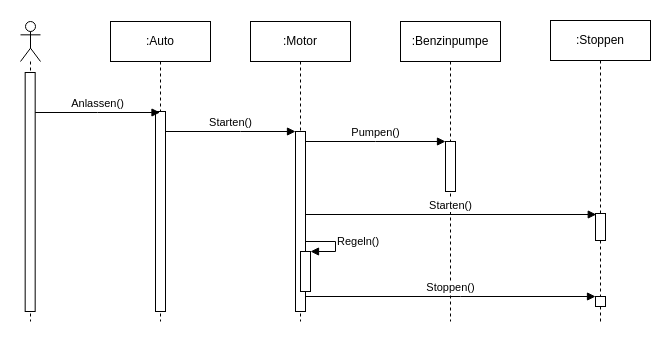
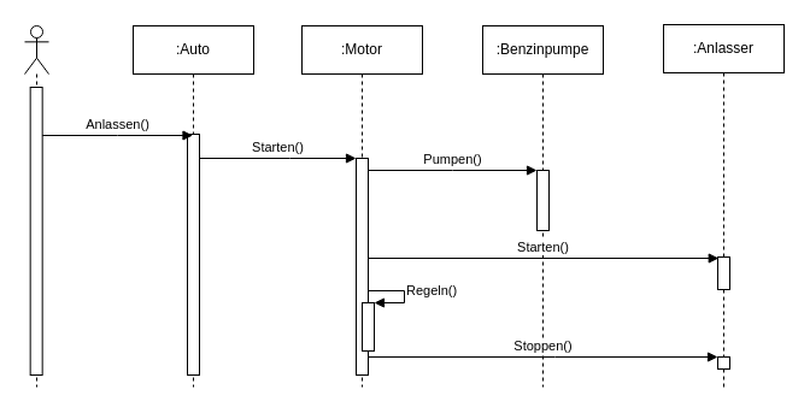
  <mxCell id="0" />
  <mxCell id="1" parent="0" />
  <mxCell id="2" value="" style="shape=umlLifeline;perimeter=lifelinePerimeter;whiteSpace=wrap;html=1;container=1;dropTarget=0;collapsible=0;recursiveResize=0;outlineConnect=0;portConstraint=eastwest;newEdgeStyle={&quot;edgeStyle&quot;:&quot;elbowEdgeStyle&quot;,&quot;elbow&quot;:&quot;vertical&quot;,&quot;curved&quot;:0,&quot;rounded&quot;:0};participant=umlActor;" vertex="1" parent="1"><mxGeometry x="20" y="21" width="20" height="300" as="geometry" /></mxCell>
  <mxCell id="3" value="" style="html=1;points=[];perimeter=orthogonalPerimeter;outlineConnect=0;targetShapes=umlLifeline;portConstraint=eastwest;newEdgeStyle={&quot;edgeStyle&quot;:&quot;elbowEdgeStyle&quot;,&quot;elbow&quot;:&quot;vertical&quot;,&quot;curved&quot;:0,&quot;rounded&quot;:0};" vertex="1" parent="2"><mxGeometry x="4.67" y="51" width="10" height="239" as="geometry" /></mxCell>
  <mxCell id="4" value=":Motor" style="shape=umlLifeline;perimeter=lifelinePerimeter;whiteSpace=wrap;html=1;container=1;dropTarget=0;collapsible=0;recursiveResize=0;outlineConnect=0;portConstraint=eastwest;newEdgeStyle={&quot;edgeStyle&quot;:&quot;elbowEdgeStyle&quot;,&quot;elbow&quot;:&quot;vertical&quot;,&quot;curved&quot;:0,&quot;rounded&quot;:0};" vertex="1" parent="1"><mxGeometry x="250" y="21" width="100" height="300" as="geometry" /></mxCell>
  <mxCell id="5" value="" style="html=1;points=[];perimeter=orthogonalPerimeter;outlineConnect=0;targetShapes=umlLifeline;portConstraint=eastwest;newEdgeStyle={&quot;edgeStyle&quot;:&quot;elbowEdgeStyle&quot;,&quot;elbow&quot;:&quot;vertical&quot;,&quot;curved&quot;:0,&quot;rounded&quot;:0};" vertex="1" parent="4"><mxGeometry x="45" y="110" width="10" height="180" as="geometry" /></mxCell>
  <mxCell id="6" value="" style="html=1;points=[];perimeter=orthogonalPerimeter;outlineConnect=0;targetShapes=umlLifeline;portConstraint=eastwest;newEdgeStyle={&quot;edgeStyle&quot;:&quot;elbowEdgeStyle&quot;,&quot;elbow&quot;:&quot;vertical&quot;,&quot;curved&quot;:0,&quot;rounded&quot;:0};" vertex="1" parent="4"><mxGeometry x="50" y="230" width="10" height="40" as="geometry" /></mxCell>
  <mxCell id="7" value="Regeln()" style="html=1;align=left;spacingLeft=2;endArrow=block;rounded=0;edgeStyle=orthogonalEdgeStyle;curved=0;rounded=0;" edge="1" target="6" parent="4"><mxGeometry relative="1" as="geometry"><mxPoint x="55" y="210" as="sourcePoint" /><Array as="points"><mxPoint x="55" y="220" /><mxPoint x="85" y="220" /><mxPoint x="85" y="230" /></Array></mxGeometry></mxCell>
  <mxCell id="8" value=":Benzinpumpe" style="shape=umlLifeline;perimeter=lifelinePerimeter;whiteSpace=wrap;html=1;container=1;dropTarget=0;collapsible=0;recursiveResize=0;outlineConnect=0;portConstraint=eastwest;newEdgeStyle={&quot;edgeStyle&quot;:&quot;elbowEdgeStyle&quot;,&quot;elbow&quot;:&quot;vertical&quot;,&quot;curved&quot;:0,&quot;rounded&quot;:0};size=40;" vertex="1" parent="1"><mxGeometry x="400" y="21" width="100" height="300" as="geometry" /></mxCell>
- <mxCell id="9" value=":Stoppen" style="shape=umlLifeline;perimeter=lifelinePerimeter;whiteSpace=wrap;html=1;container=1;dropTarget=0;collapsible=0;recursiveResize=0;outlineConnect=0;portConstraint=eastwest;newEdgeStyle={&quot;edgeStyle&quot;:&quot;elbowEdgeStyle&quot;,&quot;elbow&quot;:&quot;vertical&quot;,&quot;curved&quot;:0,&quot;rounded&quot;:0};size=40;" vertex="1" parent="1"><mxGeometry x="550" y="20" width="100" height="301" as="geometry" /></mxCell>
+ <mxCell id="9" value=":Anlasser" style="shape=umlLifeline;perimeter=lifelinePerimeter;whiteSpace=wrap;html=1;container=1;dropTarget=0;collapsible=0;recursiveResize=0;outlineConnect=0;portConstraint=eastwest;newEdgeStyle={&quot;edgeStyle&quot;:&quot;elbowEdgeStyle&quot;,&quot;elbow&quot;:&quot;vertical&quot;,&quot;curved&quot;:0,&quot;rounded&quot;:0};size=40;" vertex="1" parent="1"><mxGeometry x="550" y="20" width="100" height="301" as="geometry" /></mxCell>
  <mxCell id="10" value="" style="html=1;points=[];perimeter=orthogonalPerimeter;outlineConnect=0;targetShapes=umlLifeline;portConstraint=eastwest;newEdgeStyle={&quot;edgeStyle&quot;:&quot;elbowEdgeStyle&quot;,&quot;elbow&quot;:&quot;vertical&quot;,&quot;curved&quot;:0,&quot;rounded&quot;:0};" vertex="1" parent="9"><mxGeometry x="45" y="193" width="10" height="27" as="geometry" /></mxCell>
  <mxCell id="11" value="" style="html=1;points=[];perimeter=orthogonalPerimeter;outlineConnect=0;targetShapes=umlLifeline;portConstraint=eastwest;newEdgeStyle={&quot;edgeStyle&quot;:&quot;elbowEdgeStyle&quot;,&quot;elbow&quot;:&quot;vertical&quot;,&quot;curved&quot;:0,&quot;rounded&quot;:0};" vertex="1" parent="9"><mxGeometry x="45" y="276" width="10" height="10" as="geometry" /></mxCell>
  <mxCell id="12" value=":Auto" style="shape=umlLifeline;perimeter=lifelinePerimeter;whiteSpace=wrap;html=1;container=1;dropTarget=0;collapsible=0;recursiveResize=0;outlineConnect=0;portConstraint=eastwest;newEdgeStyle={&quot;edgeStyle&quot;:&quot;elbowEdgeStyle&quot;,&quot;elbow&quot;:&quot;vertical&quot;,&quot;curved&quot;:0,&quot;rounded&quot;:0};" vertex="1" parent="1"><mxGeometry x="110" y="21" width="100" height="300" as="geometry" /></mxCell>
  <mxCell id="13" value="" style="html=1;points=[];perimeter=orthogonalPerimeter;outlineConnect=0;targetShapes=umlLifeline;portConstraint=eastwest;newEdgeStyle={&quot;edgeStyle&quot;:&quot;elbowEdgeStyle&quot;,&quot;elbow&quot;:&quot;vertical&quot;,&quot;curved&quot;:0,&quot;rounded&quot;:0};" vertex="1" parent="12"><mxGeometry x="45" y="90" width="10" height="200" as="geometry" /></mxCell>
  <mxCell id="14" value="Anlassen()" style="html=1;verticalAlign=bottom;endArrow=block;edgeStyle=elbowEdgeStyle;elbow=vertical;curved=0;rounded=0;" edge="1" parent="1"><mxGeometry width="80" relative="1" as="geometry"><mxPoint x="34.67" y="112" as="sourcePoint" /><mxPoint x="159.5" y="112" as="targetPoint" /></mxGeometry></mxCell>
  <mxCell id="15" value="Starten()" style="html=1;verticalAlign=bottom;endArrow=block;edgeStyle=elbowEdgeStyle;elbow=vertical;curved=0;rounded=0;" edge="1" parent="1" source="13" target="5"><mxGeometry width="80" relative="1" as="geometry"><mxPoint x="170" y="131" as="sourcePoint" /><mxPoint x="260" y="201" as="targetPoint" /><Array as="points"><mxPoint x="240" y="131" /></Array></mxGeometry></mxCell>
  <mxCell id="16" value="Pumpen()" style="html=1;verticalAlign=bottom;endArrow=block;edgeStyle=elbowEdgeStyle;elbow=vertical;curved=0;rounded=0;" edge="1" parent="1" target="18"><mxGeometry width="80" relative="1" as="geometry"><mxPoint x="305" y="141" as="sourcePoint" /><mxPoint x="449.5" y="141" as="targetPoint" /></mxGeometry></mxCell>
  <mxCell id="17" value="Starten()" style="html=1;verticalAlign=bottom;endArrow=block;edgeStyle=elbowEdgeStyle;elbow=vertical;curved=0;rounded=0;entryX=0.076;entryY=0.03;entryDx=0;entryDy=0;entryPerimeter=0;" edge="1" parent="1" source="5" target="10"><mxGeometry width="80" relative="1" as="geometry"><mxPoint x="310" y="211" as="sourcePoint" /><mxPoint x="599.5" y="213" as="targetPoint" /></mxGeometry></mxCell>
  <mxCell id="18" value="" style="html=1;points=[];perimeter=orthogonalPerimeter;outlineConnect=0;targetShapes=umlLifeline;portConstraint=eastwest;newEdgeStyle={&quot;edgeStyle&quot;:&quot;elbowEdgeStyle&quot;,&quot;elbow&quot;:&quot;vertical&quot;,&quot;curved&quot;:0,&quot;rounded&quot;:0};" vertex="1" parent="1"><mxGeometry x="445" y="141" width="10" height="50" as="geometry" /></mxCell>
  <mxCell id="19" value="Stoppen()" style="html=1;verticalAlign=bottom;endArrow=block;edgeStyle=elbowEdgeStyle;elbow=vertical;curved=0;rounded=0;" edge="1" parent="1"><mxGeometry width="80" relative="1" as="geometry"><mxPoint x="305" y="296" as="sourcePoint" /><mxPoint x="595" y="296" as="targetPoint" /><Array as="points"><mxPoint x="460" y="296" /></Array></mxGeometry></mxCell>
